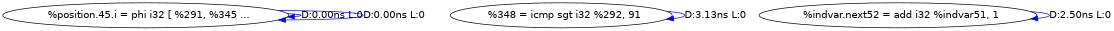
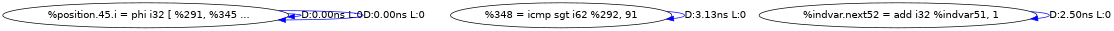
  digraph {
    fontname="DejaVu Sans"
    node [fontname="DejaVu Sans"]
    edge [color=blue fontname="DejaVu Sans"]
    n1 [label="  %position.45.i = phi i32 [ %291, %345 ..."]
-   n2 [label="  %348 = icmp sgt i32 %292, 91"]
+   n2 [label="%348 = icmp sgt i62 %292, 91"]
    n3 [label="  %indvar.next52 = add i32 %indvar51, 1"]
    n1 -> n1 [label="D:0.00ns L:0"]
    n1 -> n1 [label="D:0.00ns L:0"]
    n2 -> n2 [label="D:3.13ns L:0"]
    n3 -> n3 [label="D:2.50ns L:0"]
  }
